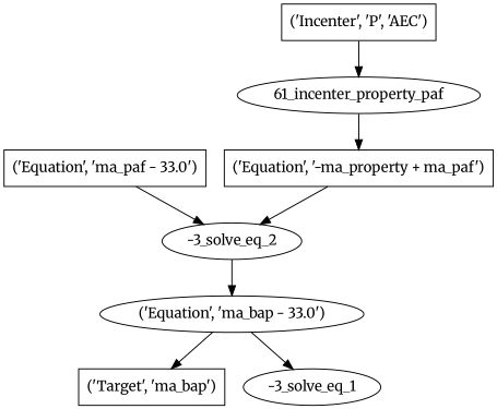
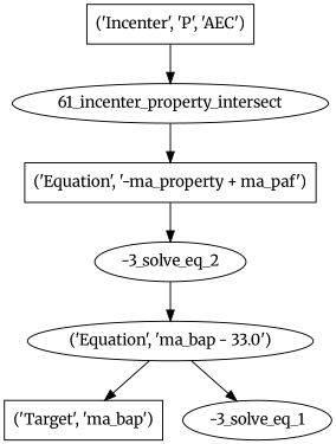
  digraph {
    fontname=Merriweather
    node [fontname=Merriweather shape=box]
    edge [fontname=Merriweather]
    n1 [label="('Target', 'ma_bap')"]
    n2 [label="-3_solve_eq_1" shape=""]
    n3 [label="('Equation', 'ma_bap - 33.0')" shape=ellipse]
    n4 [label="-3_solve_eq_2" shape=""]
-   n5 [label="('Equation', 'ma_paf - 33.0')"]
    n6 [label="('Equation', '-ma_property + ma_paf')"]
-   n7 [label="61_incenter_property_paf" shape=""]
+   n7 [label="61_incenter_property_intersect" shape=""]
    n8 [label="('Incenter', 'P', 'AEC')"]
    n3 -> n1
    n3 -> n2
    n4 -> n3
-   n5 -> n4
    n6 -> n4
    n7 -> n6
    n8 -> n7
  }
